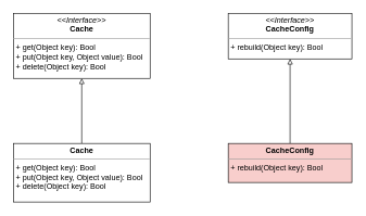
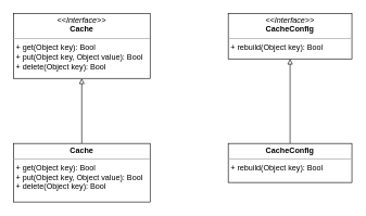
  <mxCell id="0" />
  <mxCell id="1" parent="0" />
  <mxCell id="2" value="&lt;p style=&quot;margin: 0px ; margin-top: 4px ; text-align: center&quot;&gt;&lt;i&gt;&amp;lt;&amp;lt;Interface&amp;gt;&amp;gt;&lt;/i&gt;&lt;br&gt;&lt;b&gt;Cache&lt;/b&gt;&lt;br&gt;&lt;/p&gt;&lt;hr size=&quot;1&quot;&gt;&lt;p style=&quot;margin: 0px ; margin-left: 4px&quot;&gt;+ get(Object key): Bool&lt;br&gt;+ put(Object key, Object value): Bool&lt;/p&gt;&lt;p style=&quot;margin: 0px ; margin-left: 4px&quot;&gt;+ delete(Object key): Bool&lt;br&gt;&lt;/p&gt;" style="verticalAlign=top;align=left;overflow=fill;fontSize=12;fontFamily=Helvetica;html=1;" vertex="1" parent="1"><mxGeometry x="20" y="20" width="210" height="100" as="geometry" /></mxCell>
  <mxCell id="3" value="&lt;p style=&quot;margin: 0px ; margin-top: 4px ; text-align: center&quot;&gt;&lt;i&gt;&amp;lt;&amp;lt;Interface&amp;gt;&amp;gt;&lt;/i&gt;&lt;br&gt;&lt;b&gt;CacheConfig&lt;/b&gt;&lt;/p&gt;&lt;hr size=&quot;1&quot;&gt;&lt;p style=&quot;margin: 0px ; margin-left: 4px&quot;&gt;+ rebuild(Object key): Bool&lt;br&gt;&lt;/p&gt;" style="verticalAlign=top;align=left;overflow=fill;fontSize=12;fontFamily=Helvetica;html=1;" vertex="1" parent="1"><mxGeometry x="350" y="20" width="190" height="70" as="geometry" /></mxCell>
  <mxCell id="4" style="edgeStyle=orthogonalEdgeStyle;rounded=0;orthogonalLoop=1;jettySize=auto;html=1;exitX=0.5;exitY=0;exitDx=0;exitDy=0;entryX=0.5;entryY=1;entryDx=0;entryDy=0;endArrow=block;endFill=0;" edge="1" parent="1" source="5" target="2"><mxGeometry relative="1" as="geometry" /></mxCell>
  <mxCell id="5" value="&lt;p style=&quot;margin: 0px ; margin-top: 4px ; text-align: center&quot;&gt;&lt;b&gt;Cache&lt;/b&gt;&lt;/p&gt;&lt;hr size=&quot;1&quot;&gt;&lt;p style=&quot;margin: 0px 0px 0px 4px&quot;&gt;+ get(Object key): Bool&lt;br&gt;+ put(Object key, Object value): Bool&lt;/p&gt;&lt;p style=&quot;margin: 0px 0px 0px 4px&quot;&gt;+ delete(Object key): Bool&lt;/p&gt;" style="verticalAlign=top;align=left;overflow=fill;fontSize=12;fontFamily=Helvetica;html=1;" vertex="1" parent="1"><mxGeometry x="20" y="220" width="210" height="90" as="geometry" /></mxCell>
  <mxCell id="6" style="edgeStyle=orthogonalEdgeStyle;rounded=0;orthogonalLoop=1;jettySize=auto;html=1;exitX=0.5;exitY=0;exitDx=0;exitDy=0;entryX=0.5;entryY=1;entryDx=0;entryDy=0;endArrow=block;endFill=0;" edge="1" parent="1" source="7" target="3"><mxGeometry relative="1" as="geometry" /></mxCell>
- <mxCell id="7" value="&lt;p style=&quot;margin: 0px ; margin-top: 4px ; text-align: center&quot;&gt;&lt;b&gt;CacheConfig&lt;/b&gt;&lt;/p&gt;&lt;hr size=&quot;1&quot;&gt;&lt;p style=&quot;margin: 0px 0px 0px 4px&quot;&gt;+ rebuild(Object key): Bool&lt;br&gt;&lt;br&gt;&lt;/p&gt;" style="verticalAlign=top;align=left;overflow=fill;fontSize=12;fontFamily=Helvetica;html=1;fillColor=#f8cecc;" vertex="1" parent="1"><mxGeometry x="350" y="220" width="190" height="60" as="geometry" /></mxCell>
+ <mxCell id="7" value="&lt;p style=&quot;margin: 0px ; margin-top: 4px ; text-align: center&quot;&gt;&lt;b&gt;CacheConfig&lt;/b&gt;&lt;/p&gt;&lt;hr size=&quot;1&quot;&gt;&lt;p style=&quot;margin: 0px 0px 0px 4px&quot;&gt;+ rebuild(Object key): Bool&lt;br&gt;&lt;br&gt;&lt;/p&gt;" style="verticalAlign=top;align=left;overflow=fill;fontSize=12;fontFamily=Helvetica;html=1;" vertex="1" parent="1"><mxGeometry x="350" y="220" width="190" height="60" as="geometry" /></mxCell>
